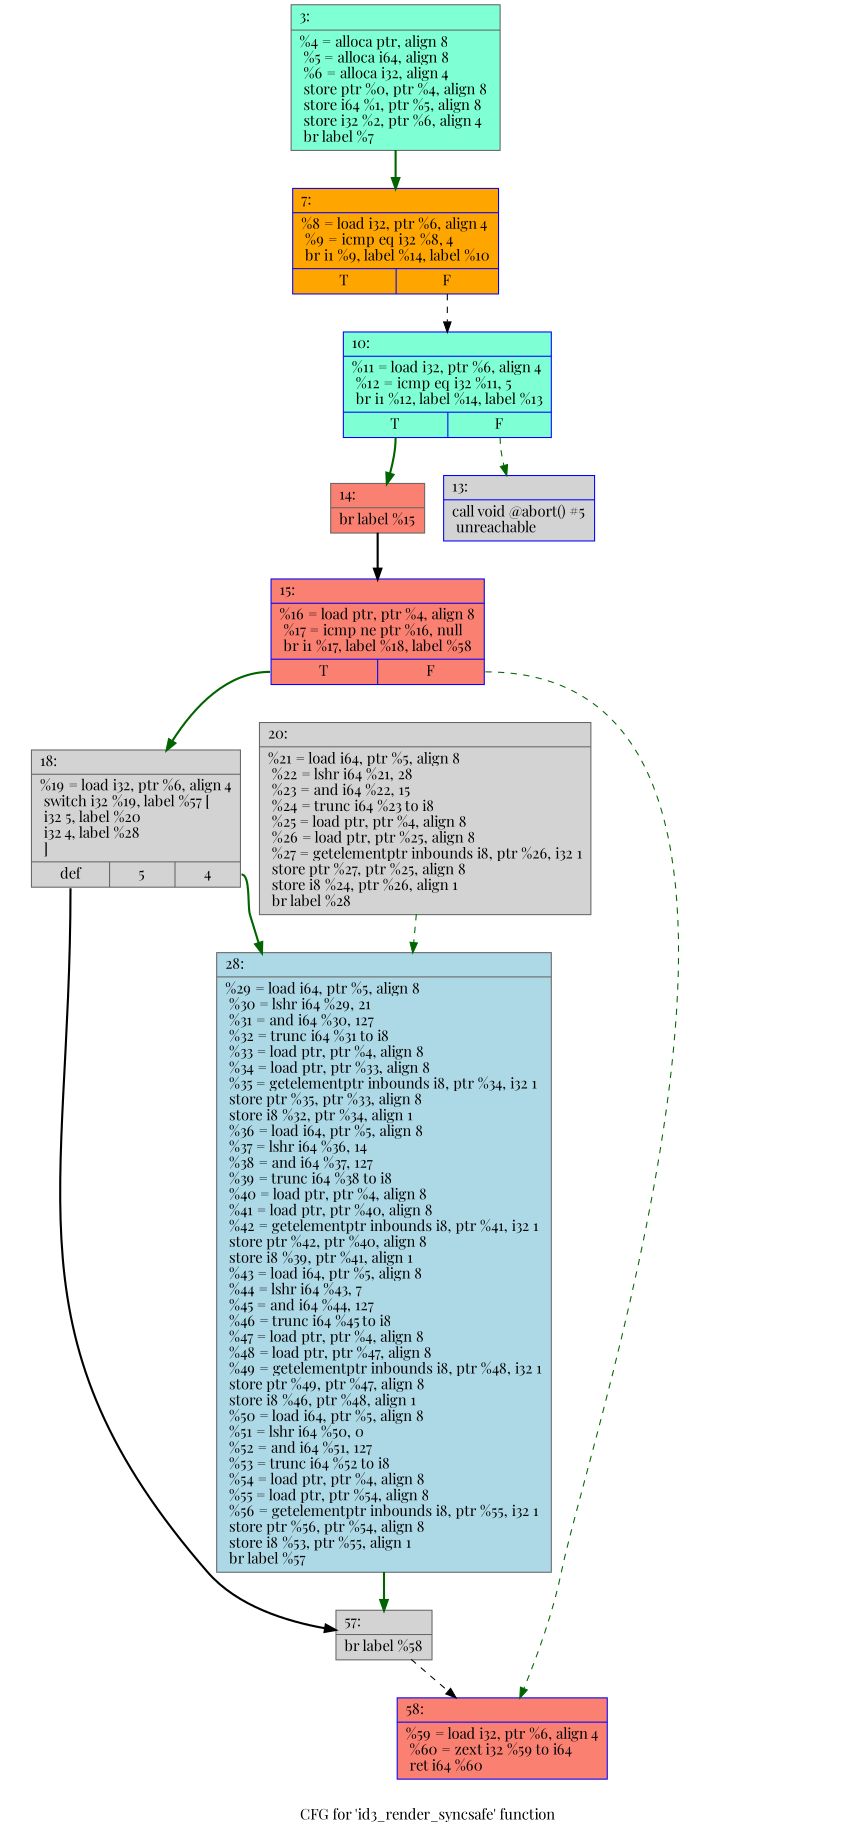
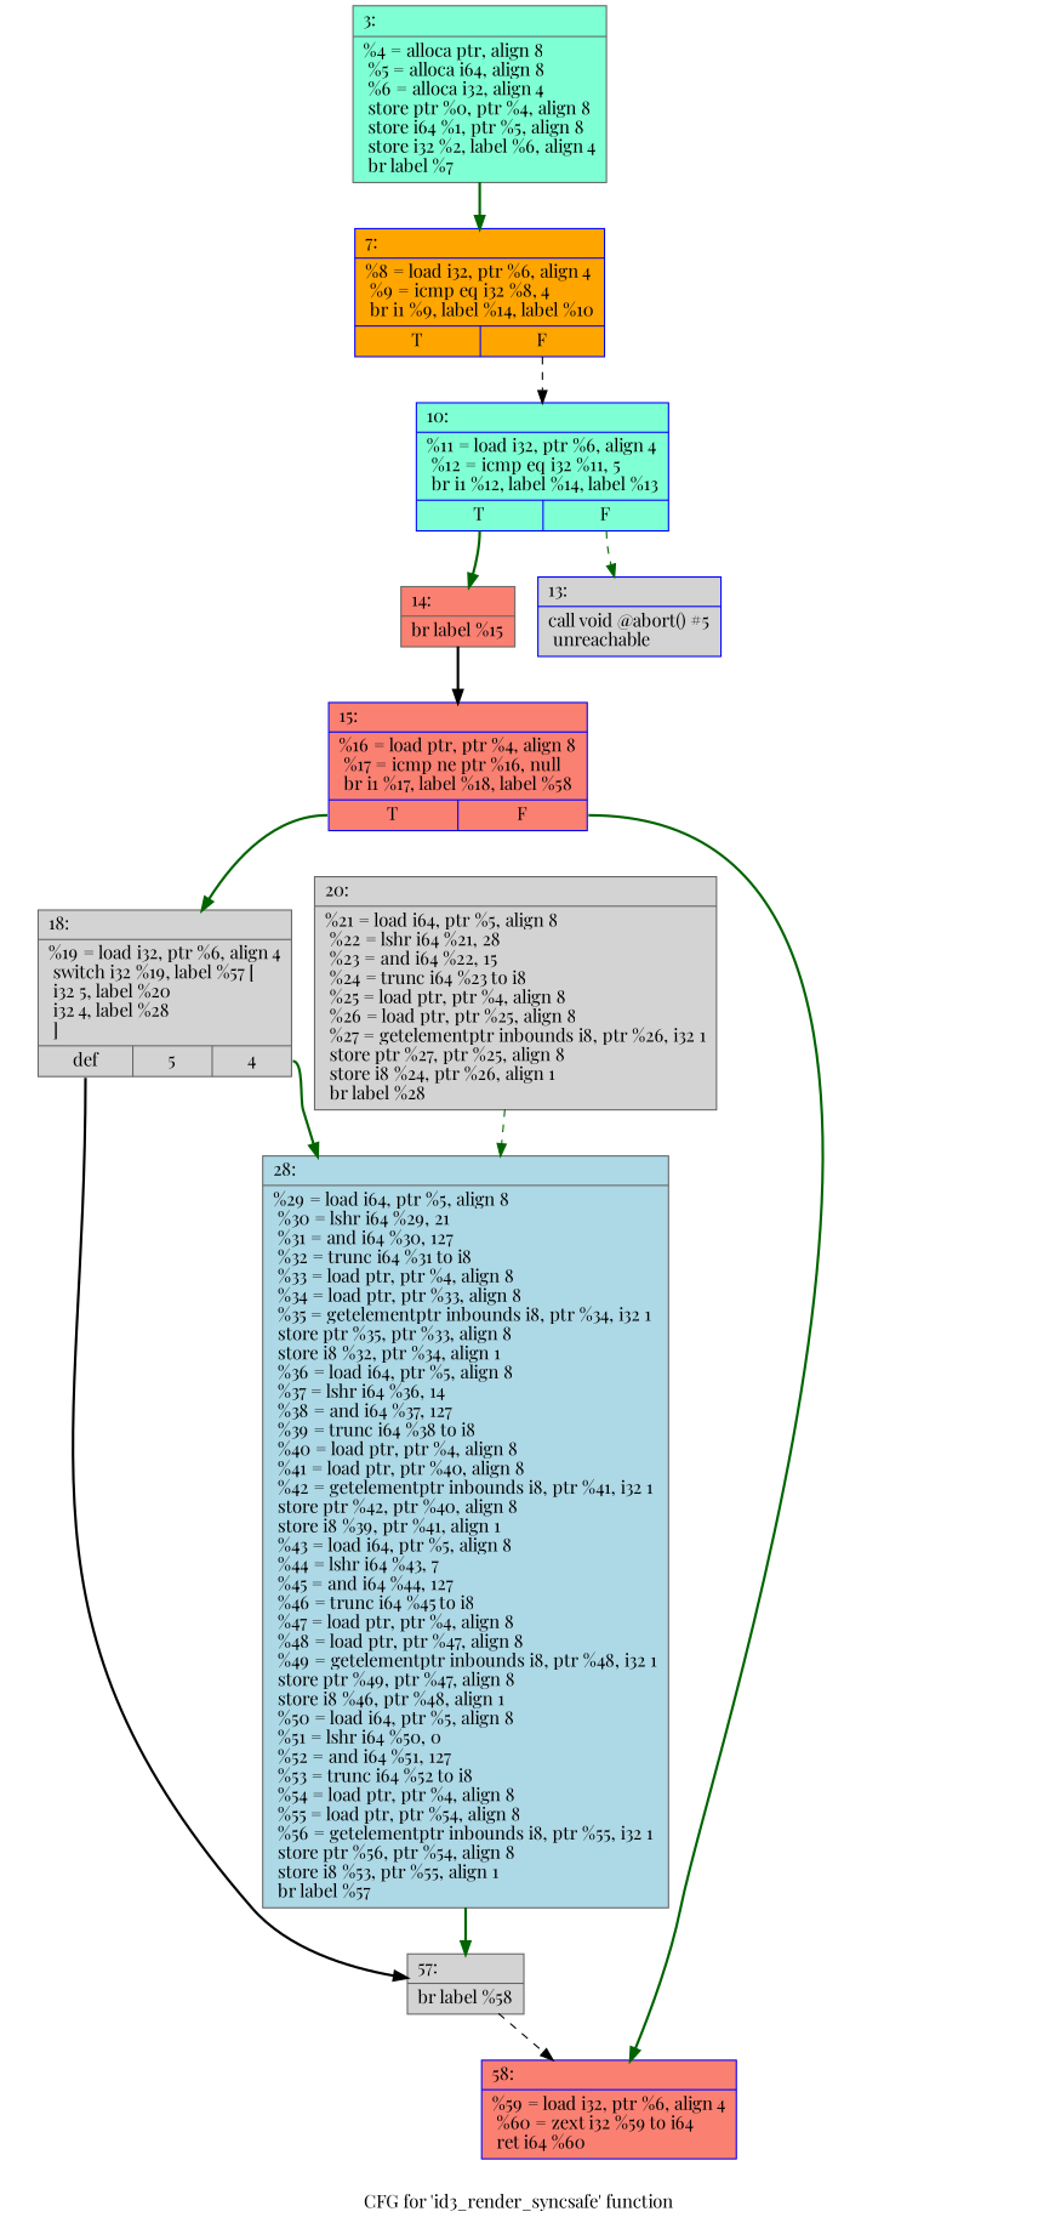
  digraph {
    fontname="Playfair Display"
    label="CFG for 'id3_render_syncsafe' function"
    node [color=gray40 fillcolor=lightgrey fontname="Playfair Display" shape=record style=filled]
    edge [color=darkgreen fontname="Playfair Display" style=bold]
-   n1 [fillcolor=aquamarine label="{3:\l|  %4 = alloca ptr, align 8\l  %5 = alloca i64, align 8\l  %6 = alloca i32, align 4\l  store ptr %0, ptr %4, align 8\l  store i64 %1, ptr %5, align 8\l  store i32 %2, ptr %6, align 4\l  br label %7\l}"]
+   n1 [fillcolor=aquamarine label="{3:\l|  %4 = alloca ptr, align 8\l  %5 = alloca i64, align 8\l  %6 = alloca i32, align 4\l  store ptr %0, ptr %4, align 8\l  store i64 %1, ptr %5, align 8\l  store i32 %2, label %6, align 4\l  br label %7\l}"]
    n2 [color=blue fillcolor=orange label="{7:\l|  %8 = load i32, ptr %6, align 4\l  %9 = icmp eq i32 %8, 4\l  br i1 %9, label %14, label %10\l|{<s0>T|<s1>F}}"]
    n3 [color=blue fillcolor=aquamarine label="{10:\l|  %11 = load i32, ptr %6, align 4\l  %12 = icmp eq i32 %11, 5\l  br i1 %12, label %14, label %13\l|{<s0>T|<s1>F}}"]
    n4 [fillcolor=salmon label="{14:\l|  br label %15\l}"]
    n5 [color=blue fillcolor=salmon label="{15:\l|  %16 = load ptr, ptr %4, align 8\l  %17 = icmp ne ptr %16, null\l  br i1 %17, label %18, label %58\l|{<s0>T|<s1>F}}"]
    n6 [color=blue label="{13:\l|  call void @abort() #5\l  unreachable\l}"]
    n7 [label="{18:\l|  %19 = load i32, ptr %6, align 4\l  switch i32 %19, label %57 [\l    i32 5, label %20\l    i32 4, label %28\l  ]\l|{<s0>def|<s1>5|<s2>4}}"]
    n8 [color=blue fillcolor=salmon label="{58:\l|  %59 = load i32, ptr %6, align 4\l  %60 = zext i32 %59 to i64\l  ret i64 %60\l}"]
    n9 [label="{57:\l|  br label %58\l}"]
    n10 [fillcolor=lightblue label="{28:\l|  %29 = load i64, ptr %5, align 8\l  %30 = lshr i64 %29, 21\l  %31 = and i64 %30, 127\l  %32 = trunc i64 %31 to i8\l  %33 = load ptr, ptr %4, align 8\l  %34 = load ptr, ptr %33, align 8\l  %35 = getelementptr inbounds i8, ptr %34, i32 1\l  store ptr %35, ptr %33, align 8\l  store i8 %32, ptr %34, align 1\l  %36 = load i64, ptr %5, align 8\l  %37 = lshr i64 %36, 14\l  %38 = and i64 %37, 127\l  %39 = trunc i64 %38 to i8\l  %40 = load ptr, ptr %4, align 8\l  %41 = load ptr, ptr %40, align 8\l  %42 = getelementptr inbounds i8, ptr %41, i32 1\l  store ptr %42, ptr %40, align 8\l  store i8 %39, ptr %41, align 1\l  %43 = load i64, ptr %5, align 8\l  %44 = lshr i64 %43, 7\l  %45 = and i64 %44, 127\l  %46 = trunc i64 %45 to i8\l  %47 = load ptr, ptr %4, align 8\l  %48 = load ptr, ptr %47, align 8\l  %49 = getelementptr inbounds i8, ptr %48, i32 1\l  store ptr %49, ptr %47, align 8\l  store i8 %46, ptr %48, align 1\l  %50 = load i64, ptr %5, align 8\l  %51 = lshr i64 %50, 0\l  %52 = and i64 %51, 127\l  %53 = trunc i64 %52 to i8\l  %54 = load ptr, ptr %4, align 8\l  %55 = load ptr, ptr %54, align 8\l  %56 = getelementptr inbounds i8, ptr %55, i32 1\l  store ptr %56, ptr %54, align 8\l  store i8 %53, ptr %55, align 1\l  br label %57\l}"]
    n11 [label="{20:\l|  %21 = load i64, ptr %5, align 8\l  %22 = lshr i64 %21, 28\l  %23 = and i64 %22, 15\l  %24 = trunc i64 %23 to i8\l  %25 = load ptr, ptr %4, align 8\l  %26 = load ptr, ptr %25, align 8\l  %27 = getelementptr inbounds i8, ptr %26, i32 1\l  store ptr %27, ptr %25, align 8\l  store i8 %24, ptr %26, align 1\l  br label %28\l}"]
    n1 -> n2
    n2 -> n3 [color=black style=dashed tailport=s1]
    n3 -> n4 [tailport=s0]
    n3 -> n6 [style=dashed tailport=s1]
    n4 -> n5 [color=black]
    n5 -> n7 [tailport=s0]
-   n5 -> n8 [style=dashed tailport=s1]
+   n5 -> n8 [tailport=s1]
    n7 -> n9 [color=black tailport=s0]
    n7 -> n10 [tailport=s2]
    n9 -> n8 [color=black style=dashed]
    n10 -> n9
    n11 -> n10 [style=dashed]
  }
